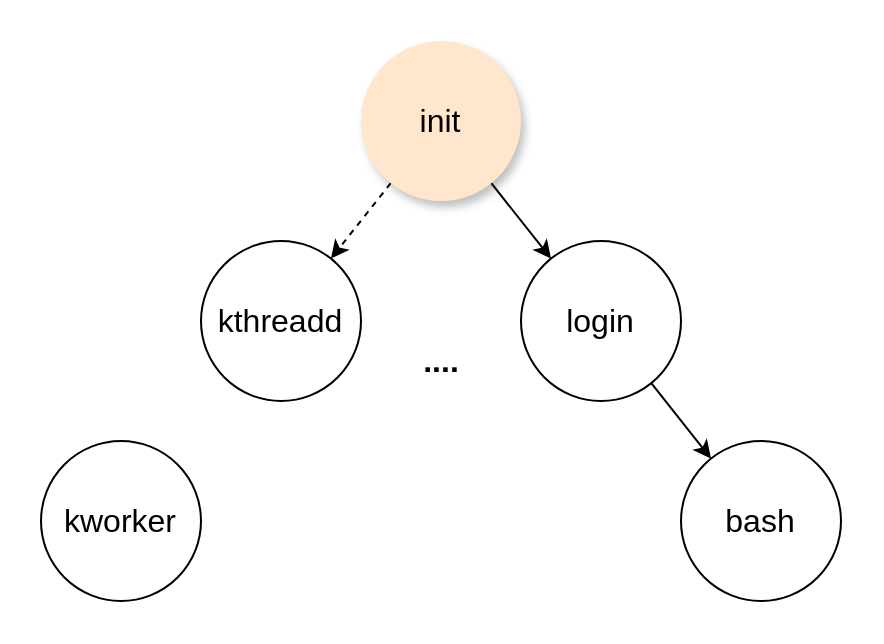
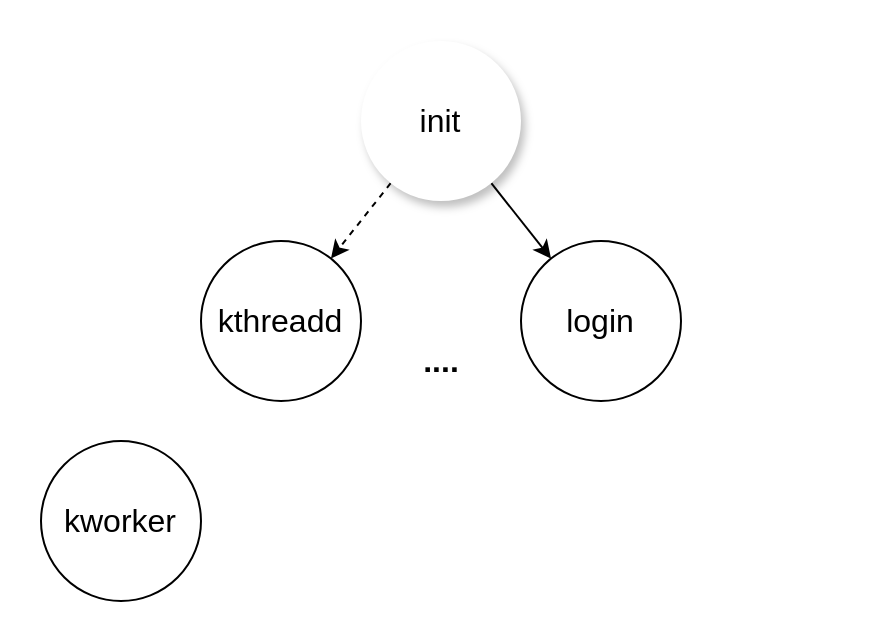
  <mxCell id="0" />
  <mxCell id="1" parent="0" />
  <mxCell id="2" style="rounded=0;orthogonalLoop=1;jettySize=auto;html=1;fontSize=16;dashed=1;" edge="1" parent="1" source="4" target="5"><mxGeometry relative="1" as="geometry" /></mxCell>
  <mxCell id="3" style="edgeStyle=none;rounded=0;orthogonalLoop=1;jettySize=auto;html=1;fontSize=16;" edge="1" parent="1" source="4" target="8"><mxGeometry relative="1" as="geometry" /></mxCell>
- <mxCell id="4" value="init" style="ellipse;whiteSpace=wrap;html=1;aspect=fixed;fontSize=16;fillColor=#ffe6cc;strokeColor=none;shadow=1;" vertex="1" parent="1"><mxGeometry x="180" y="20" width="80" height="80" as="geometry" /></mxCell>
+ <mxCell id="4" value="init" style="ellipse;whiteSpace=wrap;html=1;aspect=fixed;fontSize=16;fillColor=#ffffff;strokeColor=none;shadow=1;" vertex="1" parent="1"><mxGeometry x="180" y="20" width="80" height="80" as="geometry" /></mxCell>
  <mxCell id="5" value="kthreadd" style="ellipse;whiteSpace=wrap;html=1;aspect=fixed;fontSize=16;" vertex="1" parent="1"><mxGeometry x="100" y="120" width="80" height="80" as="geometry" /></mxCell>
  <mxCell id="6" value="kworker" style="ellipse;whiteSpace=wrap;html=1;aspect=fixed;fontSize=16;" vertex="1" parent="1"><mxGeometry x="20" y="220" width="80" height="80" as="geometry" /></mxCell>
- <mxCell id="7" style="edgeStyle=none;rounded=0;orthogonalLoop=1;jettySize=auto;html=1;fontSize=16;" edge="1" parent="1" source="8" target="9"><mxGeometry relative="1" as="geometry" /></mxCell>
  <mxCell id="8" value="login" style="ellipse;whiteSpace=wrap;html=1;aspect=fixed;fontSize=16;" vertex="1" parent="1"><mxGeometry x="260" y="120" width="80" height="80" as="geometry" /></mxCell>
- <mxCell id="9" value="bash" style="ellipse;whiteSpace=wrap;html=1;aspect=fixed;fontSize=16;" vertex="1" parent="1"><mxGeometry x="340" y="220" width="80" height="80" as="geometry" /></mxCell>
  <mxCell id="10" value="...." style="text;html=1;align=center;verticalAlign=middle;resizable=0;points=[];autosize=1;fontSize=16;fontStyle=1" vertex="1" parent="1"><mxGeometry x="205" y="170" width="30" height="20" as="geometry" /></mxCell>
